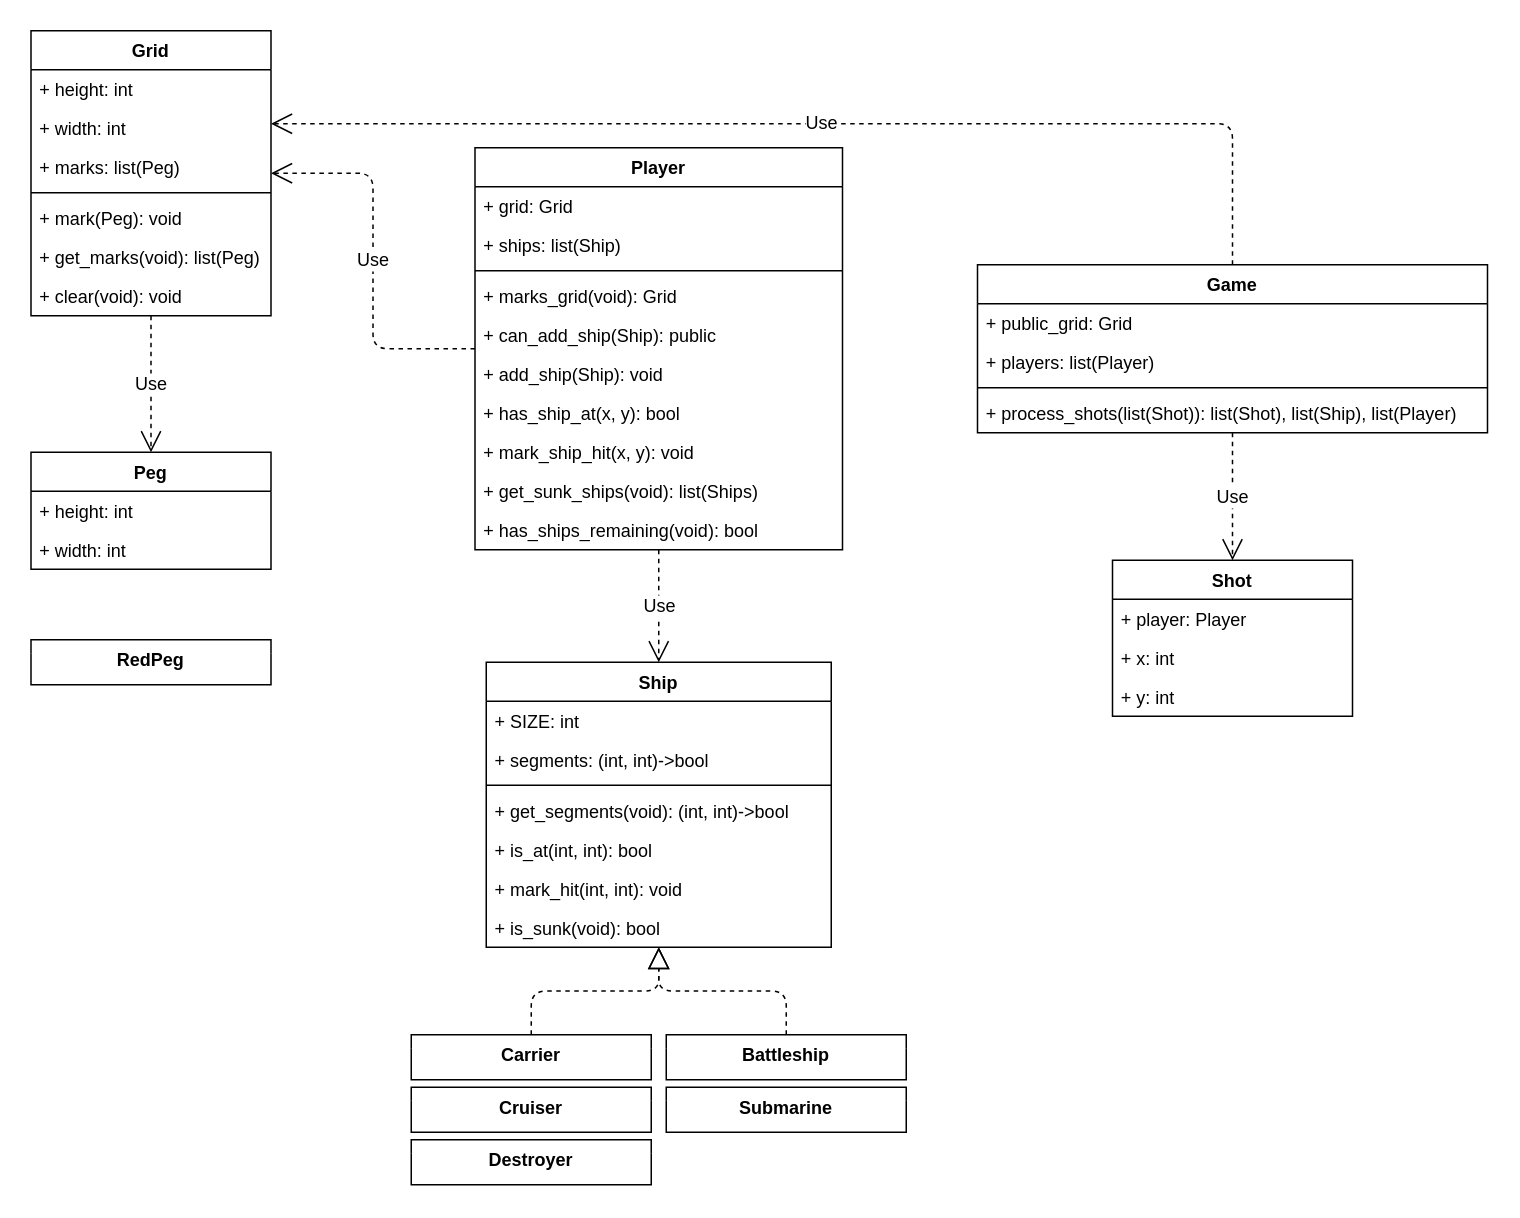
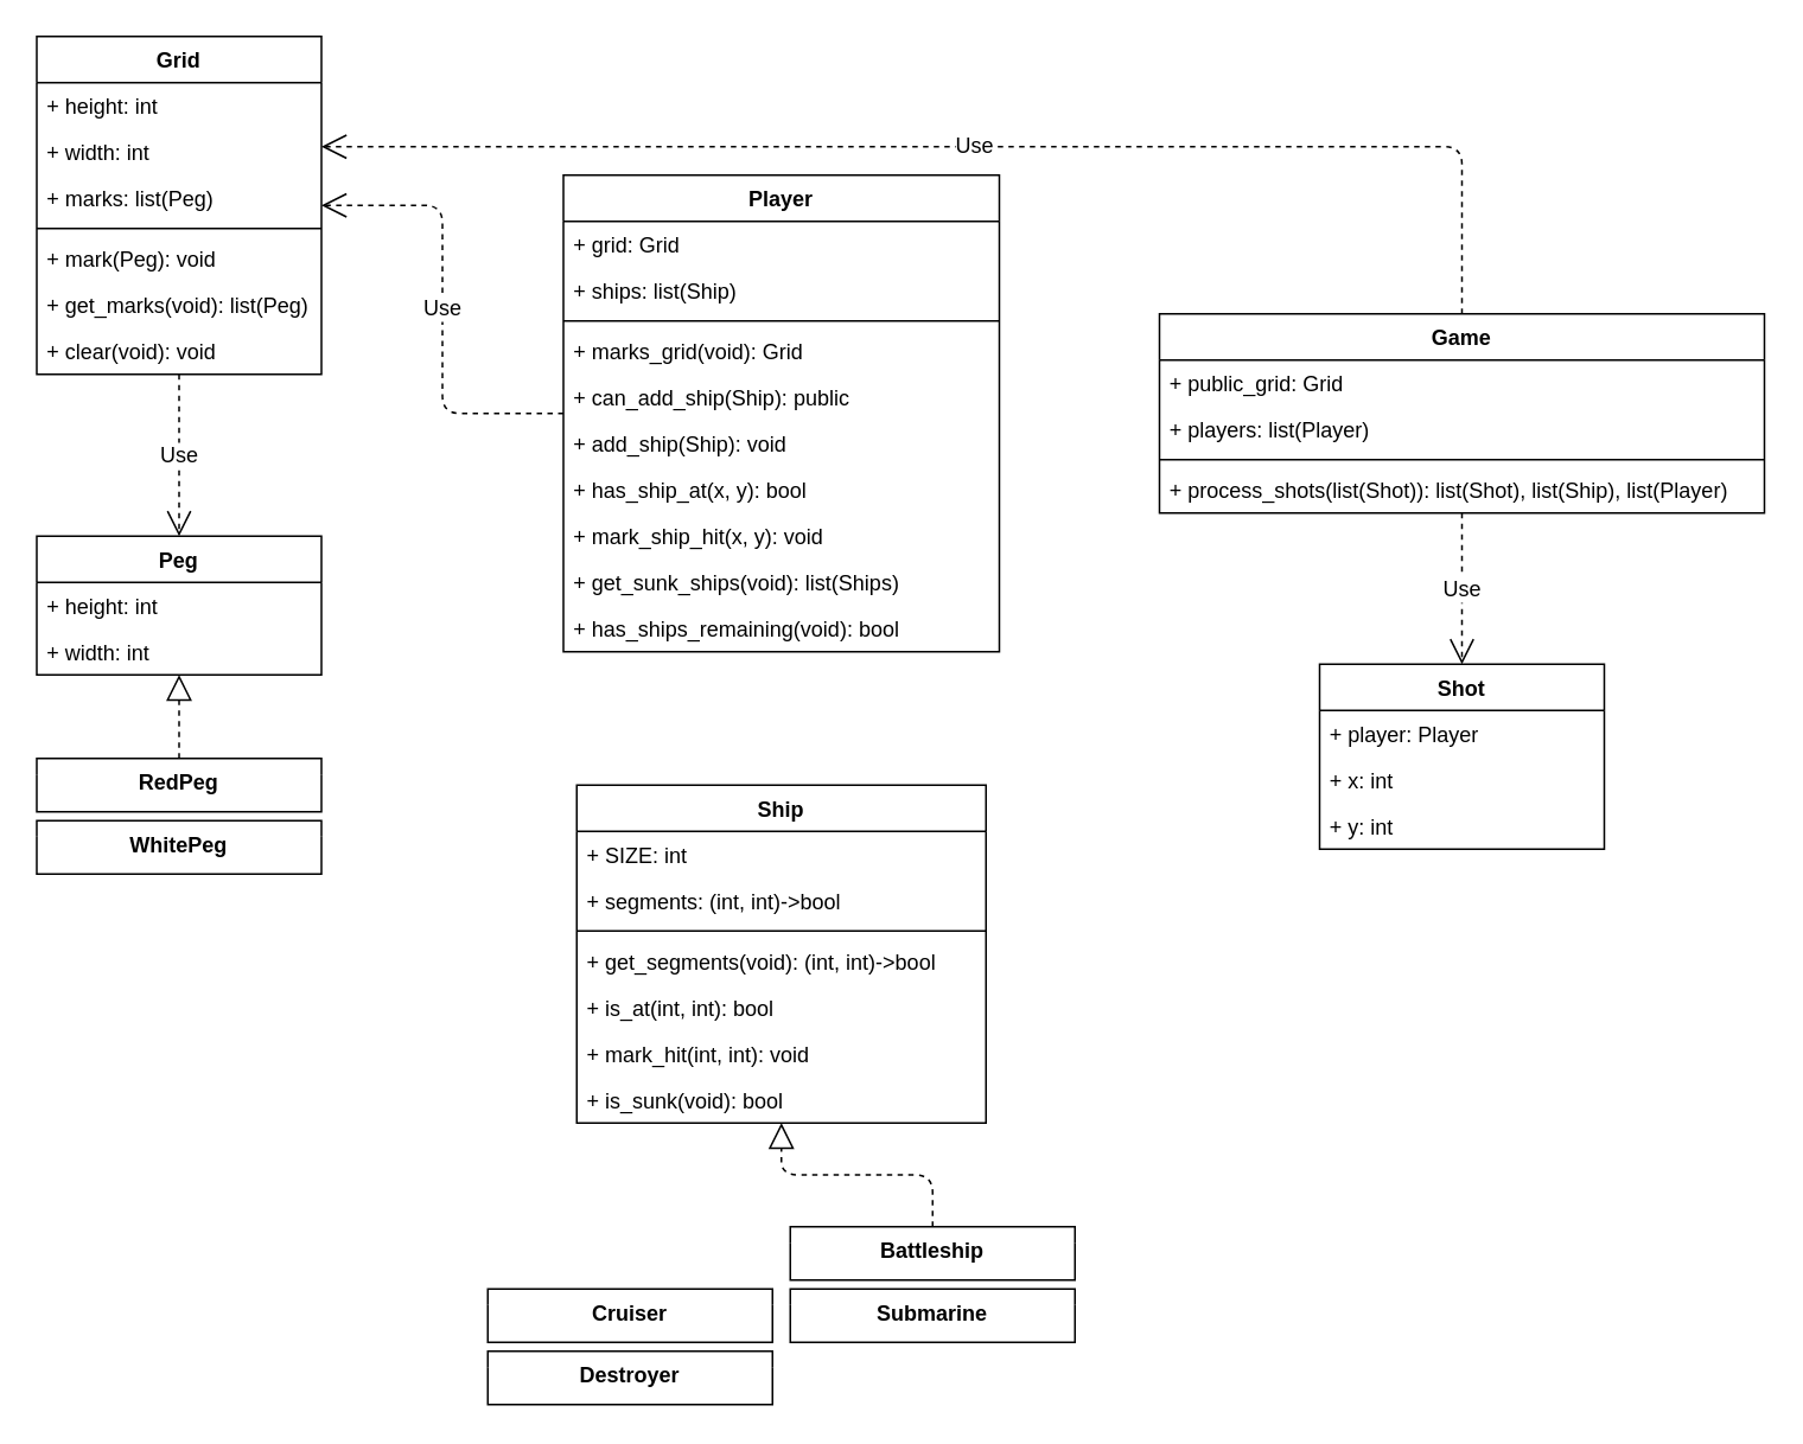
  <mxCell id="0" />
  <mxCell id="1" parent="0" />
- <mxCell id="2" value="" style="endArrow=block;dashed=1;endFill=0;endSize=12;html=1;edgeStyle=orthogonalEdgeStyle;" parent="1" source="16" target="40" edge="1"><mxGeometry width="160" relative="1" as="geometry"><mxPoint x="414.5" y="700.879" as="sourcePoint" /><mxPoint x="494.172" y="615.776" as="targetPoint" /></mxGeometry></mxCell>
  <mxCell id="3" value="" style="endArrow=block;dashed=1;endFill=0;endSize=12;html=1;edgeStyle=orthogonalEdgeStyle;" parent="1" source="17" target="40" edge="1"><mxGeometry width="160" relative="1" as="geometry"><mxPoint x="569.707" y="677.879" as="sourcePoint" /><mxPoint x="494.862" y="615.879" as="targetPoint" /></mxGeometry></mxCell>
  <mxCell id="4" value="Grid" style="swimlane;fontStyle=1;align=center;verticalAlign=top;childLayout=stackLayout;horizontal=1;startSize=26;horizontalStack=0;resizeParent=1;resizeParentMax=0;resizeLast=0;collapsible=1;marginBottom=0;" parent="1" vertex="1"><mxGeometry x="20" y="20" width="160" height="190" as="geometry" /></mxCell>
  <mxCell id="5" value="+ height: int" style="text;strokeColor=none;fillColor=none;align=left;verticalAlign=top;spacingLeft=4;spacingRight=4;overflow=hidden;rotatable=0;points=[[0,0.5],[1,0.5]];portConstraint=eastwest;" parent="4" vertex="1"><mxGeometry y="26" width="160" height="26" as="geometry" /></mxCell>
  <mxCell id="6" value="+ width: int" style="text;strokeColor=none;fillColor=none;align=left;verticalAlign=top;spacingLeft=4;spacingRight=4;overflow=hidden;rotatable=0;points=[[0,0.5],[1,0.5]];portConstraint=eastwest;" parent="4" vertex="1"><mxGeometry y="52" width="160" height="26" as="geometry" /></mxCell>
  <mxCell id="7" value="+ marks: list(Peg)" style="text;strokeColor=none;fillColor=none;align=left;verticalAlign=top;spacingLeft=4;spacingRight=4;overflow=hidden;rotatable=0;points=[[0,0.5],[1,0.5]];portConstraint=eastwest;" parent="4" vertex="1"><mxGeometry y="78" width="160" height="26" as="geometry" /></mxCell>
  <mxCell id="8" value="" style="line;strokeWidth=1;fillColor=none;align=left;verticalAlign=middle;spacingTop=-1;spacingLeft=3;spacingRight=3;rotatable=0;labelPosition=right;points=[];portConstraint=eastwest;" parent="4" vertex="1"><mxGeometry y="104" width="160" height="8" as="geometry" /></mxCell>
  <mxCell id="9" value="+ mark(Peg): void" style="text;strokeColor=none;fillColor=none;align=left;verticalAlign=top;spacingLeft=4;spacingRight=4;overflow=hidden;rotatable=0;points=[[0,0.5],[1,0.5]];portConstraint=eastwest;" parent="4" vertex="1"><mxGeometry y="112" width="160" height="26" as="geometry" /></mxCell>
  <mxCell id="10" value="+ get_marks(void): list(Peg)" style="text;strokeColor=none;fillColor=none;align=left;verticalAlign=top;spacingLeft=4;spacingRight=4;overflow=hidden;rotatable=0;points=[[0,0.5],[1,0.5]];portConstraint=eastwest;" parent="4" vertex="1"><mxGeometry y="138" width="160" height="26" as="geometry" /></mxCell>
  <mxCell id="11" value="+ clear(void): void" style="text;strokeColor=none;fillColor=none;align=left;verticalAlign=top;spacingLeft=4;spacingRight=4;overflow=hidden;rotatable=0;points=[[0,0.5],[1,0.5]];portConstraint=eastwest;" parent="4" vertex="1"><mxGeometry y="164" width="160" height="26" as="geometry" /></mxCell>
  <mxCell id="12" value="Cruiser" style="swimlane;fontStyle=1;align=center;verticalAlign=top;childLayout=stackLayout;horizontal=1;startSize=9;horizontalStack=0;resizeParent=1;resizeParentMax=0;resizeLast=0;collapsible=1;marginBottom=0;swimlaneLine=0;" parent="1" vertex="1"><mxGeometry x="273.5" y="724.379" width="160" height="30" as="geometry" /></mxCell>
  <mxCell id="13" value="Submarine" style="swimlane;fontStyle=1;align=center;verticalAlign=top;childLayout=stackLayout;horizontal=1;startSize=9;horizontalStack=0;resizeParent=1;resizeParentMax=0;resizeLast=0;collapsible=1;marginBottom=0;swimlaneLine=0;" parent="1" vertex="1"><mxGeometry x="443.5" y="724.379" width="160" height="30" as="geometry" /></mxCell>
  <mxCell id="14" value="Destroyer" style="swimlane;fontStyle=1;align=center;verticalAlign=top;childLayout=stackLayout;horizontal=1;startSize=9;horizontalStack=0;resizeParent=1;resizeParentMax=0;resizeLast=0;collapsible=1;marginBottom=0;swimlaneLine=0;" parent="1" vertex="1"><mxGeometry x="273.5" y="759.379" width="160" height="30" as="geometry" /></mxCell>
  <mxCell id="15" value="RedPeg&#10;" style="swimlane;fontStyle=1;align=center;verticalAlign=top;childLayout=stackLayout;horizontal=1;startSize=9;horizontalStack=0;resizeParent=1;resizeParentMax=0;resizeLast=0;collapsible=1;marginBottom=0;swimlaneLine=0;" parent="1" vertex="1"><mxGeometry x="20" y="426" width="160" height="30" as="geometry" /></mxCell>
- <mxCell id="16" value="Carrier" style="swimlane;fontStyle=1;align=center;verticalAlign=top;childLayout=stackLayout;horizontal=1;startSize=9;horizontalStack=0;resizeParent=1;resizeParentMax=0;resizeLast=0;collapsible=1;marginBottom=0;swimlaneLine=0;" parent="1" vertex="1"><mxGeometry x="273.5" y="689.379" width="160" height="30" as="geometry" /></mxCell>
  <mxCell id="17" value="Battleship" style="swimlane;fontStyle=1;align=center;verticalAlign=top;childLayout=stackLayout;horizontal=1;startSize=9;horizontalStack=0;resizeParent=1;resizeParentMax=0;resizeLast=0;collapsible=1;marginBottom=0;swimlaneLine=0;" parent="1" vertex="1"><mxGeometry x="443.5" y="689.379" width="160" height="30" as="geometry" /></mxCell>
+ <mxCell id="18" value="WhitePeg" style="swimlane;fontStyle=1;align=center;verticalAlign=top;childLayout=stackLayout;horizontal=1;startSize=9;horizontalStack=0;resizeParent=1;resizeParentMax=0;resizeLast=0;collapsible=1;marginBottom=0;swimlaneLine=0;" parent="1" vertex="1"><mxGeometry x="20" y="461" width="160" height="30" as="geometry" /></mxCell>
+ <mxCell id="19" value="" style="endArrow=block;dashed=1;endFill=0;endSize=12;html=1;" parent="1" source="15" target="48" edge="1"><mxGeometry width="160" relative="1" as="geometry"><mxPoint x="70" y="400.5" as="sourcePoint" /><mxPoint x="100.783" y="402" as="targetPoint" /></mxGeometry></mxCell>
  <mxCell id="20" value="Player" style="swimlane;fontStyle=1;align=center;verticalAlign=top;childLayout=stackLayout;horizontal=1;startSize=26;horizontalStack=0;resizeParent=1;resizeParentMax=0;resizeLast=0;collapsible=1;marginBottom=0;fontSize=12;" parent="1" vertex="1"><mxGeometry x="316" y="98" width="245" height="268" as="geometry" /></mxCell>
  <mxCell id="21" value="+ grid: Grid" style="text;strokeColor=none;fillColor=none;align=left;verticalAlign=top;spacingLeft=4;spacingRight=4;overflow=hidden;rotatable=0;points=[[0,0.5],[1,0.5]];portConstraint=eastwest;" parent="20" vertex="1"><mxGeometry y="26" width="245" height="26" as="geometry" /></mxCell>
  <mxCell id="22" value="+ ships: list(Ship)" style="text;strokeColor=none;fillColor=none;align=left;verticalAlign=top;spacingLeft=4;spacingRight=4;overflow=hidden;rotatable=0;points=[[0,0.5],[1,0.5]];portConstraint=eastwest;" parent="20" vertex="1"><mxGeometry y="52" width="245" height="26" as="geometry" /></mxCell>
  <mxCell id="23" value="" style="line;strokeWidth=1;fillColor=none;align=left;verticalAlign=middle;spacingTop=-1;spacingLeft=3;spacingRight=3;rotatable=0;labelPosition=right;points=[];portConstraint=eastwest;" parent="20" vertex="1"><mxGeometry y="78" width="245" height="8" as="geometry" /></mxCell>
  <mxCell id="24" value="+ marks_grid(void): Grid" style="text;strokeColor=none;fillColor=none;align=left;verticalAlign=top;spacingLeft=4;spacingRight=4;overflow=hidden;rotatable=0;points=[[0,0.5],[1,0.5]];portConstraint=eastwest;" parent="20" vertex="1"><mxGeometry y="86" width="245" height="26" as="geometry" /></mxCell>
  <mxCell id="25" value="+ can_add_ship(Ship): public" style="text;strokeColor=none;fillColor=none;align=left;verticalAlign=top;spacingLeft=4;spacingRight=4;overflow=hidden;rotatable=0;points=[[0,0.5],[1,0.5]];portConstraint=eastwest;" parent="20" vertex="1"><mxGeometry y="112" width="245" height="26" as="geometry" /></mxCell>
  <mxCell id="26" value="+ add_ship(Ship): void" style="text;strokeColor=none;fillColor=none;align=left;verticalAlign=top;spacingLeft=4;spacingRight=4;overflow=hidden;rotatable=0;points=[[0,0.5],[1,0.5]];portConstraint=eastwest;" parent="20" vertex="1"><mxGeometry y="138" width="245" height="26" as="geometry" /></mxCell>
  <mxCell id="27" value="+ has_ship_at(x, y): bool" style="text;strokeColor=none;fillColor=none;align=left;verticalAlign=top;spacingLeft=4;spacingRight=4;overflow=hidden;rotatable=0;points=[[0,0.5],[1,0.5]];portConstraint=eastwest;" parent="20" vertex="1"><mxGeometry y="164" width="245" height="26" as="geometry" /></mxCell>
  <mxCell id="28" value="+ mark_ship_hit(x, y): void" style="text;strokeColor=none;fillColor=none;align=left;verticalAlign=top;spacingLeft=4;spacingRight=4;overflow=hidden;rotatable=0;points=[[0,0.5],[1,0.5]];portConstraint=eastwest;" parent="20" vertex="1"><mxGeometry y="190" width="245" height="26" as="geometry" /></mxCell>
  <mxCell id="29" value="+ get_sunk_ships(void): list(Ships)" style="text;strokeColor=none;fillColor=none;align=left;verticalAlign=top;spacingLeft=4;spacingRight=4;overflow=hidden;rotatable=0;points=[[0,0.5],[1,0.5]];portConstraint=eastwest;" parent="20" vertex="1"><mxGeometry y="216" width="245" height="26" as="geometry" /></mxCell>
  <mxCell id="30" value="+ has_ships_remaining(void): bool" style="text;strokeColor=none;fillColor=none;align=left;verticalAlign=top;spacingLeft=4;spacingRight=4;overflow=hidden;rotatable=0;points=[[0,0.5],[1,0.5]];portConstraint=eastwest;" parent="20" vertex="1"><mxGeometry y="242" width="245" height="26" as="geometry" /></mxCell>
  <mxCell id="31" value="Use" style="endArrow=open;endSize=12;dashed=1;html=1;fontSize=12;edgeStyle=orthogonalEdgeStyle;" parent="1" source="20" target="4" edge="1"><mxGeometry width="160" relative="1" as="geometry"><mxPoint x="426" y="127" as="sourcePoint" /><mxPoint x="586" y="127" as="targetPoint" /></mxGeometry></mxCell>
  <mxCell id="32" value="Use" style="endArrow=open;endSize=12;dashed=1;html=1;fontSize=12;edgeStyle=orthogonalEdgeStyle;" parent="1" source="4" target="48" edge="1"><mxGeometry width="160" relative="1" as="geometry"><mxPoint x="-174" y="-38.5" as="sourcePoint" /><mxPoint x="-153" y="247" as="targetPoint" /></mxGeometry></mxCell>
- <mxCell id="33" value="Use" style="endArrow=open;endSize=12;dashed=1;html=1;fontSize=12;edgeStyle=orthogonalEdgeStyle;" parent="1" source="20" target="40" edge="1"><mxGeometry width="160" relative="1" as="geometry"><mxPoint x="316" y="197" as="sourcePoint" /><mxPoint x="196" y="307" as="targetPoint" /><Array as="points"><mxPoint x="439" y="397" /></Array></mxGeometry></mxCell>
  <mxCell id="34" value="Game" style="swimlane;fontStyle=1;align=center;verticalAlign=top;childLayout=stackLayout;horizontal=1;startSize=26;horizontalStack=0;resizeParent=1;resizeParentMax=0;resizeLast=0;collapsible=1;marginBottom=0;fontSize=12;" parent="1" vertex="1"><mxGeometry x="651" y="176" width="340" height="112" as="geometry" /></mxCell>
  <mxCell id="35" value="+ public_grid: Grid" style="text;strokeColor=none;fillColor=none;align=left;verticalAlign=top;spacingLeft=4;spacingRight=4;overflow=hidden;rotatable=0;points=[[0,0.5],[1,0.5]];portConstraint=eastwest;" parent="34" vertex="1"><mxGeometry y="26" width="340" height="26" as="geometry" /></mxCell>
  <mxCell id="36" value="+ players: list(Player)" style="text;strokeColor=none;fillColor=none;align=left;verticalAlign=top;spacingLeft=4;spacingRight=4;overflow=hidden;rotatable=0;points=[[0,0.5],[1,0.5]];portConstraint=eastwest;" parent="34" vertex="1"><mxGeometry y="52" width="340" height="26" as="geometry" /></mxCell>
  <mxCell id="37" value="" style="line;strokeWidth=1;fillColor=none;align=left;verticalAlign=middle;spacingTop=-1;spacingLeft=3;spacingRight=3;rotatable=0;labelPosition=right;points=[];portConstraint=eastwest;" parent="34" vertex="1"><mxGeometry y="78" width="340" height="8" as="geometry" /></mxCell>
  <mxCell id="38" value="+ process_shots(list(Shot)): list(Shot), list(Ship), list(Player)" style="text;strokeColor=none;fillColor=none;align=left;verticalAlign=top;spacingLeft=4;spacingRight=4;overflow=hidden;rotatable=0;points=[[0,0.5],[1,0.5]];portConstraint=eastwest;" parent="34" vertex="1"><mxGeometry y="86" width="340" height="26" as="geometry" /></mxCell>
  <mxCell id="39" value="Use" style="endArrow=open;endSize=12;dashed=1;html=1;fontSize=12;edgeStyle=orthogonalEdgeStyle;" parent="1" source="34" target="4" edge="1"><mxGeometry width="160" relative="1" as="geometry"><mxPoint x="226" y="17" as="sourcePoint" /><mxPoint x="386" y="17" as="targetPoint" /><Array as="points"><mxPoint x="821" y="82" /></Array></mxGeometry></mxCell>
  <mxCell id="40" value="Ship" style="swimlane;fontStyle=1;align=center;verticalAlign=top;childLayout=stackLayout;horizontal=1;startSize=26;horizontalStack=0;resizeParent=1;resizeParentMax=0;resizeLast=0;collapsible=1;marginBottom=0;rounded=0;shadow=0;glass=0;comic=0;strokeColor=#000000;fontSize=12;" parent="1" vertex="1"><mxGeometry x="323.5" y="441" width="230" height="190" as="geometry" /></mxCell>
  <mxCell id="41" value="+ SIZE: int" style="text;strokeColor=none;fillColor=none;align=left;verticalAlign=top;spacingLeft=4;spacingRight=4;overflow=hidden;rotatable=0;points=[[0,0.5],[1,0.5]];portConstraint=eastwest;" parent="40" vertex="1"><mxGeometry y="26" width="230" height="26" as="geometry" /></mxCell>
  <mxCell id="42" value="+ segments: (int, int)-&gt;bool" style="text;strokeColor=none;fillColor=none;align=left;verticalAlign=top;spacingLeft=4;spacingRight=4;overflow=hidden;rotatable=0;points=[[0,0.5],[1,0.5]];portConstraint=eastwest;" parent="40" vertex="1"><mxGeometry y="52" width="230" height="26" as="geometry" /></mxCell>
  <mxCell id="43" value="" style="line;strokeWidth=1;fillColor=none;align=left;verticalAlign=middle;spacingTop=-1;spacingLeft=3;spacingRight=3;rotatable=0;labelPosition=right;points=[];portConstraint=eastwest;" parent="40" vertex="1"><mxGeometry y="78" width="230" height="8" as="geometry" /></mxCell>
  <mxCell id="44" value="+ get_segments(void): (int, int)-&gt;bool" style="text;strokeColor=none;fillColor=none;align=left;verticalAlign=top;spacingLeft=4;spacingRight=4;overflow=hidden;rotatable=0;points=[[0,0.5],[1,0.5]];portConstraint=eastwest;" parent="40" vertex="1"><mxGeometry y="86" width="230" height="26" as="geometry" /></mxCell>
  <mxCell id="45" value="+ is_at(int, int): bool" style="text;strokeColor=none;fillColor=none;align=left;verticalAlign=top;spacingLeft=4;spacingRight=4;overflow=hidden;rotatable=0;points=[[0,0.5],[1,0.5]];portConstraint=eastwest;" parent="40" vertex="1"><mxGeometry y="112" width="230" height="26" as="geometry" /></mxCell>
  <mxCell id="46" value="+ mark_hit(int, int): void" style="text;strokeColor=none;fillColor=none;align=left;verticalAlign=top;spacingLeft=4;spacingRight=4;overflow=hidden;rotatable=0;points=[[0,0.5],[1,0.5]];portConstraint=eastwest;" parent="40" vertex="1"><mxGeometry y="138" width="230" height="26" as="geometry" /></mxCell>
  <mxCell id="47" value="+ is_sunk(void): bool" style="text;strokeColor=none;fillColor=none;align=left;verticalAlign=top;spacingLeft=4;spacingRight=4;overflow=hidden;rotatable=0;points=[[0,0.5],[1,0.5]];portConstraint=eastwest;" parent="40" vertex="1"><mxGeometry y="164" width="230" height="26" as="geometry" /></mxCell>
  <mxCell id="48" value="Peg" style="swimlane;fontStyle=1;align=center;verticalAlign=top;childLayout=stackLayout;horizontal=1;startSize=26;horizontalStack=0;resizeParent=1;resizeParentMax=0;resizeLast=0;collapsible=1;marginBottom=0;rounded=0;shadow=0;glass=0;comic=0;strokeColor=#000000;fontSize=12;" parent="1" vertex="1"><mxGeometry x="20" y="301" width="160" height="78" as="geometry" /></mxCell>
  <mxCell id="49" value="+ height: int" style="text;strokeColor=none;fillColor=none;align=left;verticalAlign=top;spacingLeft=4;spacingRight=4;overflow=hidden;rotatable=0;points=[[0,0.5],[1,0.5]];portConstraint=eastwest;" parent="48" vertex="1"><mxGeometry y="26" width="160" height="26" as="geometry" /></mxCell>
  <mxCell id="50" value="+ width: int" style="text;strokeColor=none;fillColor=none;align=left;verticalAlign=top;spacingLeft=4;spacingRight=4;overflow=hidden;rotatable=0;points=[[0,0.5],[1,0.5]];portConstraint=eastwest;" parent="48" vertex="1"><mxGeometry y="52" width="160" height="26" as="geometry" /></mxCell>
  <mxCell id="51" value="Shot" style="swimlane;fontStyle=1;align=center;verticalAlign=top;childLayout=stackLayout;horizontal=1;startSize=26;horizontalStack=0;resizeParent=1;resizeParentMax=0;resizeLast=0;collapsible=1;marginBottom=0;rounded=0;shadow=0;glass=0;comic=0;strokeColor=#000000;fontSize=12;" parent="1" vertex="1"><mxGeometry x="741" y="373" width="160" height="104" as="geometry" /></mxCell>
  <mxCell id="52" value="+ player: Player" style="text;strokeColor=none;fillColor=none;align=left;verticalAlign=top;spacingLeft=4;spacingRight=4;overflow=hidden;rotatable=0;points=[[0,0.5],[1,0.5]];portConstraint=eastwest;" parent="51" vertex="1"><mxGeometry y="26" width="160" height="26" as="geometry" /></mxCell>
  <mxCell id="53" value="+ x: int" style="text;strokeColor=none;fillColor=none;align=left;verticalAlign=top;spacingLeft=4;spacingRight=4;overflow=hidden;rotatable=0;points=[[0,0.5],[1,0.5]];portConstraint=eastwest;" parent="51" vertex="1"><mxGeometry y="52" width="160" height="26" as="geometry" /></mxCell>
  <mxCell id="54" value="+ y: int" style="text;strokeColor=none;fillColor=none;align=left;verticalAlign=top;spacingLeft=4;spacingRight=4;overflow=hidden;rotatable=0;points=[[0,0.5],[1,0.5]];portConstraint=eastwest;" parent="51" vertex="1"><mxGeometry y="78" width="160" height="26" as="geometry" /></mxCell>
  <mxCell id="55" value="Use" style="endArrow=open;endSize=12;dashed=1;html=1;fontSize=12;" parent="1" source="34" target="51" edge="1"><mxGeometry width="160" relative="1" as="geometry"><mxPoint x="718.5" y="326" as="sourcePoint" /><mxPoint x="878.5" y="326" as="targetPoint" /></mxGeometry></mxCell>
